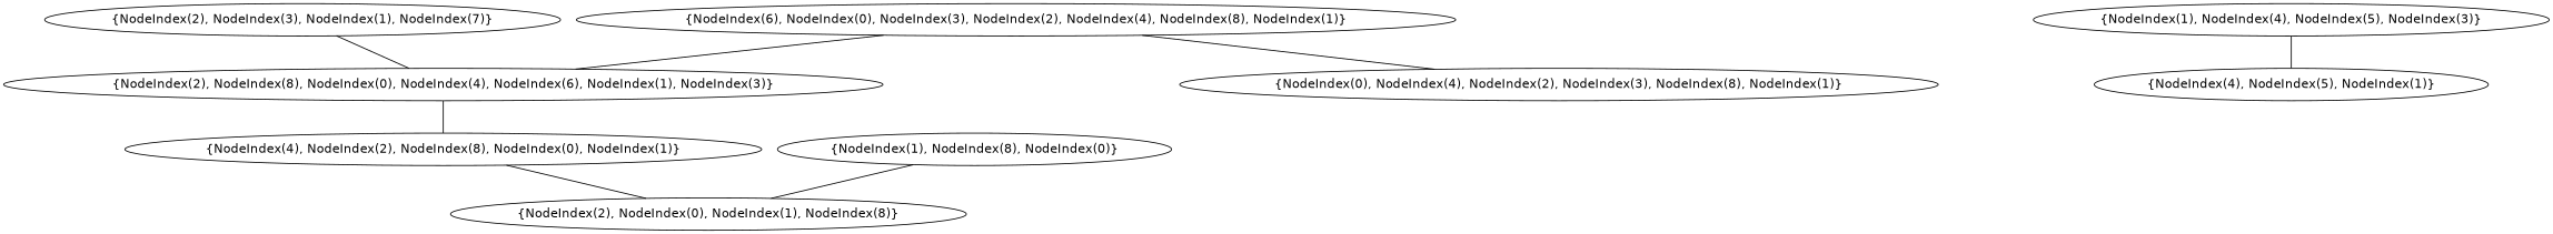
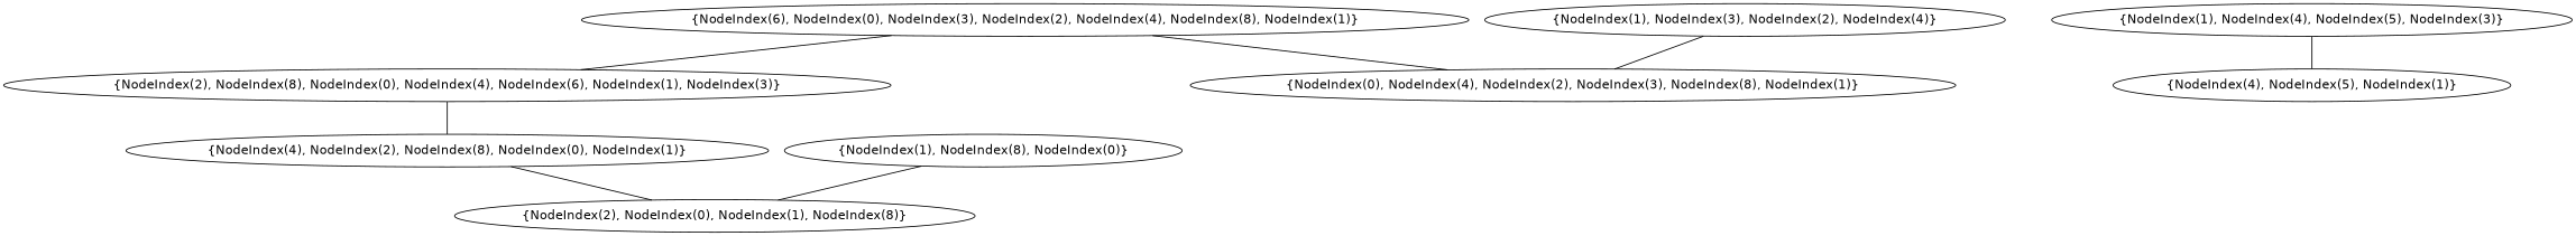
  graph {
    fontname="DejaVu Sans"
    node [fontname="DejaVu Sans"]
    edge [fontname="DejaVu Sans"]
    n1 [label="{NodeIndex(2), NodeIndex(0), NodeIndex(1), NodeIndex(8)}"]
    n2 [label="{NodeIndex(4), NodeIndex(2), NodeIndex(8), NodeIndex(0), NodeIndex(1)}"]
    n3 [label="{NodeIndex(2), NodeIndex(8), NodeIndex(0), NodeIndex(4), NodeIndex(6), NodeIndex(1), NodeIndex(3)}"]
-   n4 [label="{NodeIndex(2), NodeIndex(3), NodeIndex(1), NodeIndex(7)}"]
    n5 [label="{NodeIndex(4), NodeIndex(5), NodeIndex(1)}"]
    n6 [label="{NodeIndex(1), NodeIndex(8), NodeIndex(0)}"]
    n7 [label="{NodeIndex(0), NodeIndex(4), NodeIndex(2), NodeIndex(3), NodeIndex(8), NodeIndex(1)}"]
+   n8 [label="{NodeIndex(1), NodeIndex(3), NodeIndex(2), NodeIndex(4)}"]
    n9 [label="{NodeIndex(6), NodeIndex(0), NodeIndex(3), NodeIndex(2), NodeIndex(4), NodeIndex(8), NodeIndex(1)}"]
    n10 [label="{NodeIndex(1), NodeIndex(4), NodeIndex(5), NodeIndex(3)}"]
    n2 -- n1
    n3 -- n2
-   n4 -- n3
    n6 -- n1
+   n8 -- n7
    n9 -- n3
    n9 -- n7
    n10 -- n5
  }
